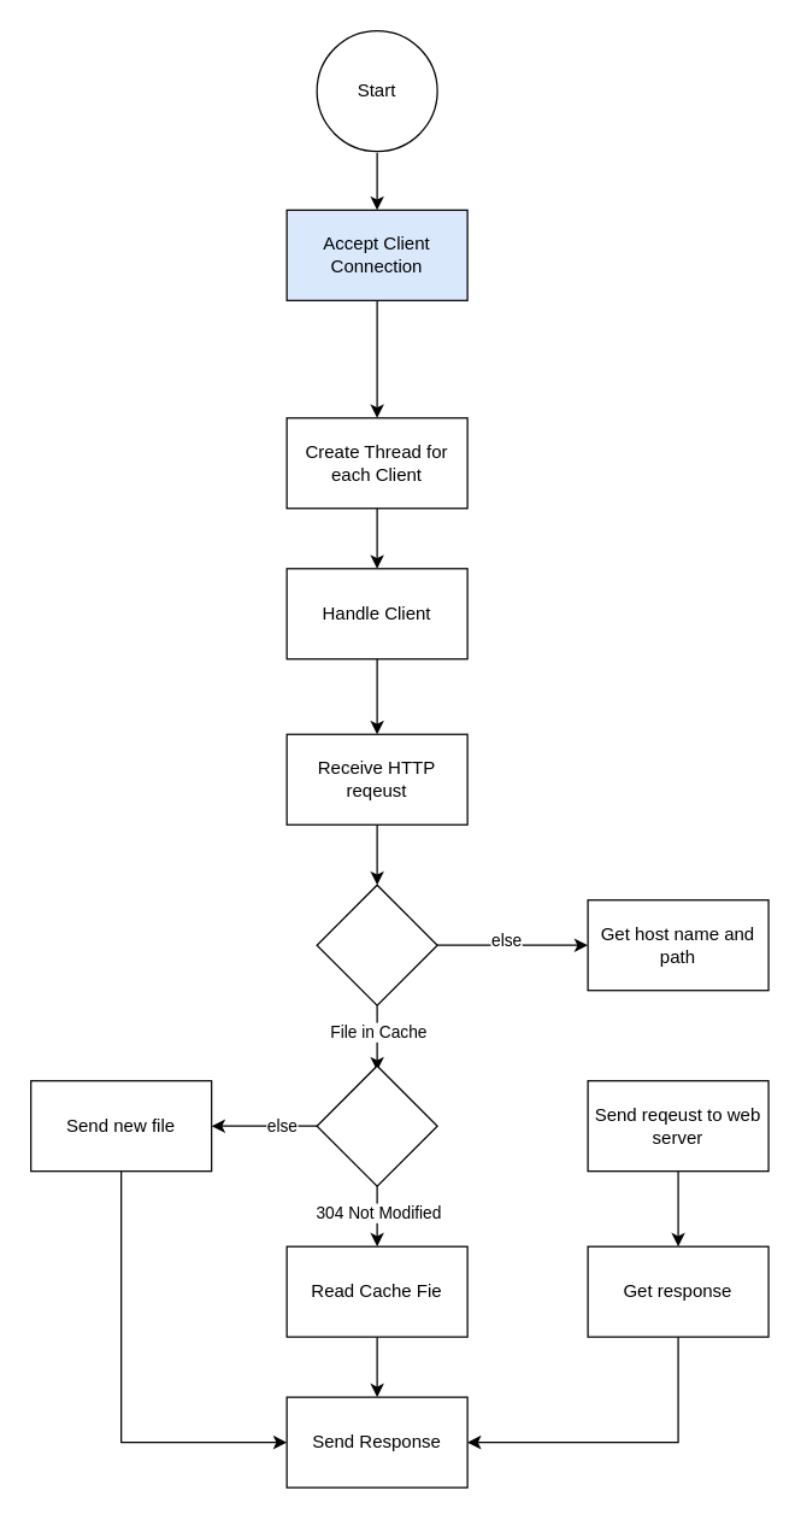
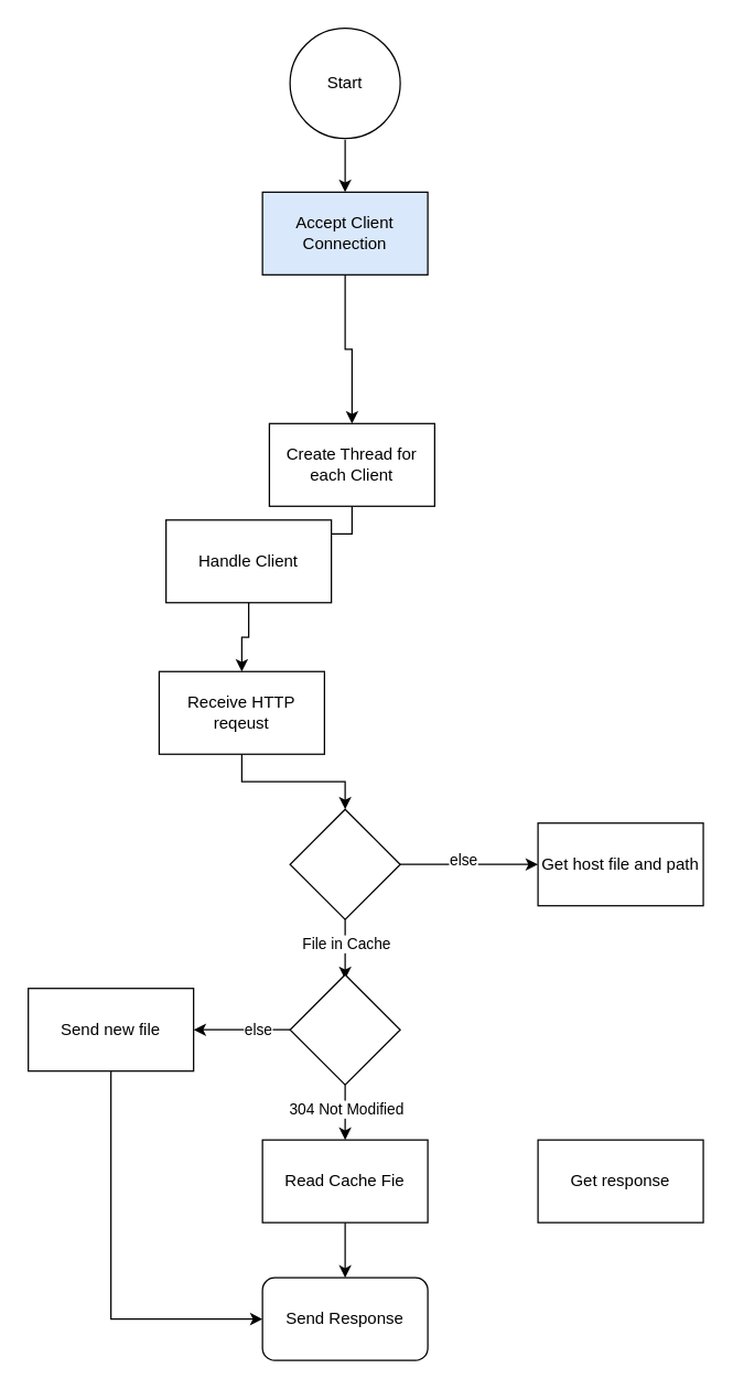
  <mxCell id="0" />
  <mxCell id="1" parent="0" />
  <mxCell id="2" style="edgeStyle=orthogonalEdgeStyle;rounded=0;orthogonalLoop=1;jettySize=auto;html=1;entryX=0.5;entryY=0;entryDx=0;entryDy=0;" parent="1" target="6" edge="1"><mxGeometry relative="1" as="geometry"><mxPoint x="250" y="101" as="sourcePoint" /></mxGeometry></mxCell>
  <mxCell id="3" style="edgeStyle=orthogonalEdgeStyle;rounded=0;orthogonalLoop=1;jettySize=auto;html=1;entryX=0.5;entryY=0;entryDx=0;entryDy=0;" parent="1" source="4" target="8" edge="1"><mxGeometry relative="1" as="geometry" /></mxCell>
- <mxCell id="4" value="Create Thread for each Client" style="rounded=0;whiteSpace=wrap;html=1;" parent="1" vertex="1"><mxGeometry x="190" y="277" width="120" height="60" as="geometry" /></mxCell>
+ <mxCell id="4" value="Create Thread for each Client" style="rounded=0;whiteSpace=wrap;html=1;" parent="1" vertex="1"><mxGeometry x="195" y="307" width="120" height="60" as="geometry" /></mxCell>
  <mxCell id="5" style="edgeStyle=orthogonalEdgeStyle;rounded=0;orthogonalLoop=1;jettySize=auto;html=1;exitX=0.5;exitY=1;exitDx=0;exitDy=0;" parent="1" source="6" target="4" edge="1"><mxGeometry relative="1" as="geometry" /></mxCell>
  <mxCell id="6" value="Accept Client Connection" style="rounded=0;whiteSpace=wrap;html=1;fillColor=#dae8fc;" parent="1" vertex="1"><mxGeometry x="190" y="139" width="120" height="60" as="geometry" /></mxCell>
  <mxCell id="7" style="edgeStyle=orthogonalEdgeStyle;rounded=0;orthogonalLoop=1;jettySize=auto;html=1;" parent="1" source="8" target="10" edge="1"><mxGeometry relative="1" as="geometry" /></mxCell>
- <mxCell id="8" value="Handle Client" style="rounded=0;whiteSpace=wrap;html=1;" parent="1" vertex="1"><mxGeometry x="190" y="377" width="120" height="60" as="geometry" /></mxCell>
+ <mxCell id="8" value="Handle Client" style="rounded=0;whiteSpace=wrap;html=1;" parent="1" vertex="1"><mxGeometry x="120" y="377" width="120" height="60" as="geometry" /></mxCell>
  <mxCell id="9" style="edgeStyle=orthogonalEdgeStyle;rounded=0;orthogonalLoop=1;jettySize=auto;html=1;" parent="1" source="10" target="15" edge="1"><mxGeometry relative="1" as="geometry" /></mxCell>
- <mxCell id="10" value="Receive HTTP reqeust" style="rounded=0;whiteSpace=wrap;html=1;" parent="1" vertex="1"><mxGeometry x="190" y="487" width="120" height="60" as="geometry" /></mxCell>
+ <mxCell id="10" value="Receive HTTP reqeust" style="rounded=0;whiteSpace=wrap;html=1;" parent="1" vertex="1"><mxGeometry x="115" y="487" width="120" height="60" as="geometry" /></mxCell>
  <mxCell id="11" style="edgeStyle=orthogonalEdgeStyle;rounded=0;orthogonalLoop=1;jettySize=auto;html=1;entryX=0.5;entryY=0.041;entryDx=0;entryDy=0;entryPerimeter=0;" parent="1" source="15" target="25" edge="1"><mxGeometry relative="1" as="geometry"><mxPoint x="250" y="707" as="targetPoint" /></mxGeometry></mxCell>
  <mxCell id="12" value="File in Cache" style="edgeLabel;html=1;align=center;verticalAlign=middle;resizable=0;points=[];" parent="11" vertex="1" connectable="0"><mxGeometry x="-0.2" relative="1" as="geometry"><mxPoint as="offset" /></mxGeometry></mxCell>
  <mxCell id="13" style="edgeStyle=orthogonalEdgeStyle;rounded=0;orthogonalLoop=1;jettySize=auto;html=1;" parent="1" source="15" target="16" edge="1"><mxGeometry relative="1" as="geometry" /></mxCell>
  <mxCell id="14" value="else" style="edgeLabel;html=1;align=center;verticalAlign=middle;resizable=0;points=[];" parent="13" vertex="1" connectable="0"><mxGeometry x="-0.1" y="4" relative="1" as="geometry"><mxPoint as="offset" /></mxGeometry></mxCell>
  <mxCell id="15" value="" style="rhombus;whiteSpace=wrap;html=1;" parent="1" vertex="1"><mxGeometry x="210" y="587" width="80" height="80" as="geometry" /></mxCell>
- <mxCell id="16" value="Get host name and path" style="rounded=0;whiteSpace=wrap;html=1;" parent="1" vertex="1"><mxGeometry x="390" y="597" width="120" height="60" as="geometry" /></mxCell>
- <mxCell id="17" style="edgeStyle=orthogonalEdgeStyle;rounded=0;orthogonalLoop=1;jettySize=auto;html=1;entryX=0.5;entryY=0;entryDx=0;entryDy=0;" parent="1" source="18" target="20" edge="1"><mxGeometry relative="1" as="geometry" /></mxCell>
- <mxCell id="18" value="Send reqeust to web server" style="rounded=0;whiteSpace=wrap;html=1;" parent="1" vertex="1"><mxGeometry x="390" y="717" width="120" height="60" as="geometry" /></mxCell>
- <mxCell id="19" style="edgeStyle=orthogonalEdgeStyle;rounded=0;orthogonalLoop=1;jettySize=auto;html=1;entryX=1;entryY=0.5;entryDx=0;entryDy=0;exitX=0.5;exitY=1;exitDx=0;exitDy=0;" parent="1" source="20" target="30" edge="1"><mxGeometry relative="1" as="geometry" /></mxCell>
+ <mxCell id="16" value="Get host file and path" style="rounded=0;whiteSpace=wrap;html=1;" parent="1" vertex="1"><mxGeometry x="390" y="597" width="120" height="60" as="geometry" /></mxCell>
  <mxCell id="20" value="Get response" style="rounded=0;whiteSpace=wrap;html=1;" parent="1" vertex="1"><mxGeometry x="390" y="827" width="120" height="60" as="geometry" /></mxCell>
  <mxCell id="21" style="edgeStyle=orthogonalEdgeStyle;rounded=0;orthogonalLoop=1;jettySize=auto;html=1;entryX=0.5;entryY=0;entryDx=0;entryDy=0;" parent="1" source="25" target="29" edge="1"><mxGeometry relative="1" as="geometry" /></mxCell>
  <mxCell id="22" value="304 Not Modified" style="edgeLabel;html=1;align=center;verticalAlign=middle;resizable=0;points=[];" parent="21" vertex="1" connectable="0"><mxGeometry x="-0.147" relative="1" as="geometry"><mxPoint as="offset" /></mxGeometry></mxCell>
  <mxCell id="23" style="edgeStyle=orthogonalEdgeStyle;rounded=0;orthogonalLoop=1;jettySize=auto;html=1;" parent="1" source="25" target="27" edge="1"><mxGeometry relative="1" as="geometry" /></mxCell>
  <mxCell id="24" value="else" style="edgeLabel;html=1;align=center;verticalAlign=middle;resizable=0;points=[];" parent="23" vertex="1" connectable="0"><mxGeometry x="-0.327" y="-1" relative="1" as="geometry"><mxPoint as="offset" /></mxGeometry></mxCell>
  <mxCell id="25" value="" style="rhombus;whiteSpace=wrap;html=1;" parent="1" vertex="1"><mxGeometry x="210" y="707" width="80" height="80" as="geometry" /></mxCell>
  <mxCell id="26" style="edgeStyle=orthogonalEdgeStyle;rounded=0;orthogonalLoop=1;jettySize=auto;html=1;entryX=0;entryY=0.5;entryDx=0;entryDy=0;exitX=0.5;exitY=1;exitDx=0;exitDy=0;" parent="1" source="27" target="30" edge="1"><mxGeometry relative="1" as="geometry" /></mxCell>
  <mxCell id="27" value="Send new file" style="rounded=0;whiteSpace=wrap;html=1;" parent="1" vertex="1"><mxGeometry x="20" y="717" width="120" height="60" as="geometry" /></mxCell>
  <mxCell id="28" style="edgeStyle=orthogonalEdgeStyle;rounded=0;orthogonalLoop=1;jettySize=auto;html=1;entryX=0.5;entryY=0;entryDx=0;entryDy=0;" parent="1" source="29" target="30" edge="1"><mxGeometry relative="1" as="geometry" /></mxCell>
  <mxCell id="29" value="Read Cache Fie" style="rounded=0;whiteSpace=wrap;html=1;" parent="1" vertex="1"><mxGeometry x="190" y="827" width="120" height="60" as="geometry" /></mxCell>
- <mxCell id="30" value="Send Response" style="rounded=0;whiteSpace=wrap;html=1;" parent="1" vertex="1"><mxGeometry x="190" y="927" width="120" height="60" as="geometry" /></mxCell>
+ <mxCell id="30" value="Send Response" style="whiteSpace=wrap;html=1;rounded=1;" parent="1" vertex="1"><mxGeometry x="190" y="927" width="120" height="60" as="geometry" /></mxCell>
  <mxCell id="31" value="Start" style="ellipse;whiteSpace=wrap;html=1;aspect=fixed;" vertex="1" parent="1"><mxGeometry x="210" y="20" width="80" height="80" as="geometry" /></mxCell>
